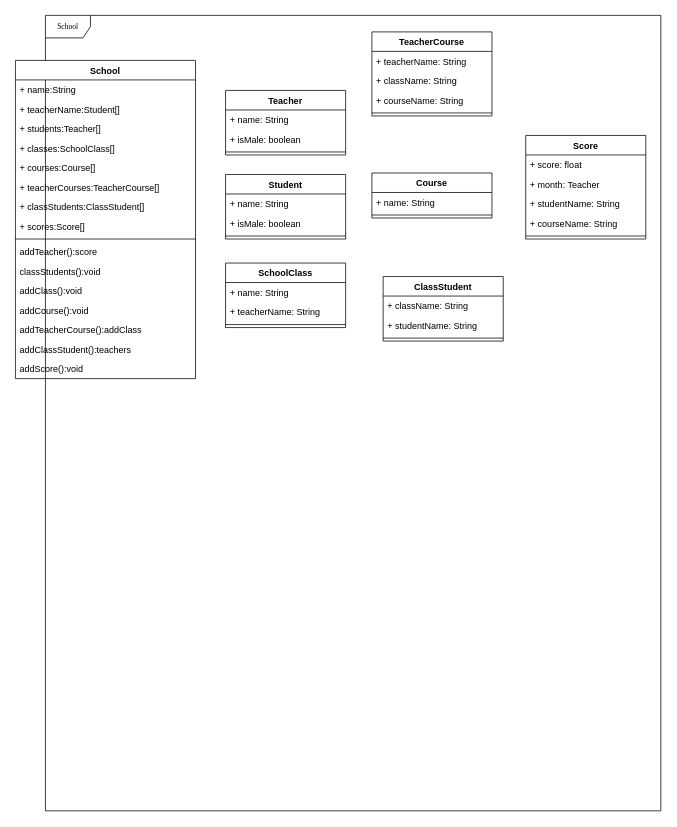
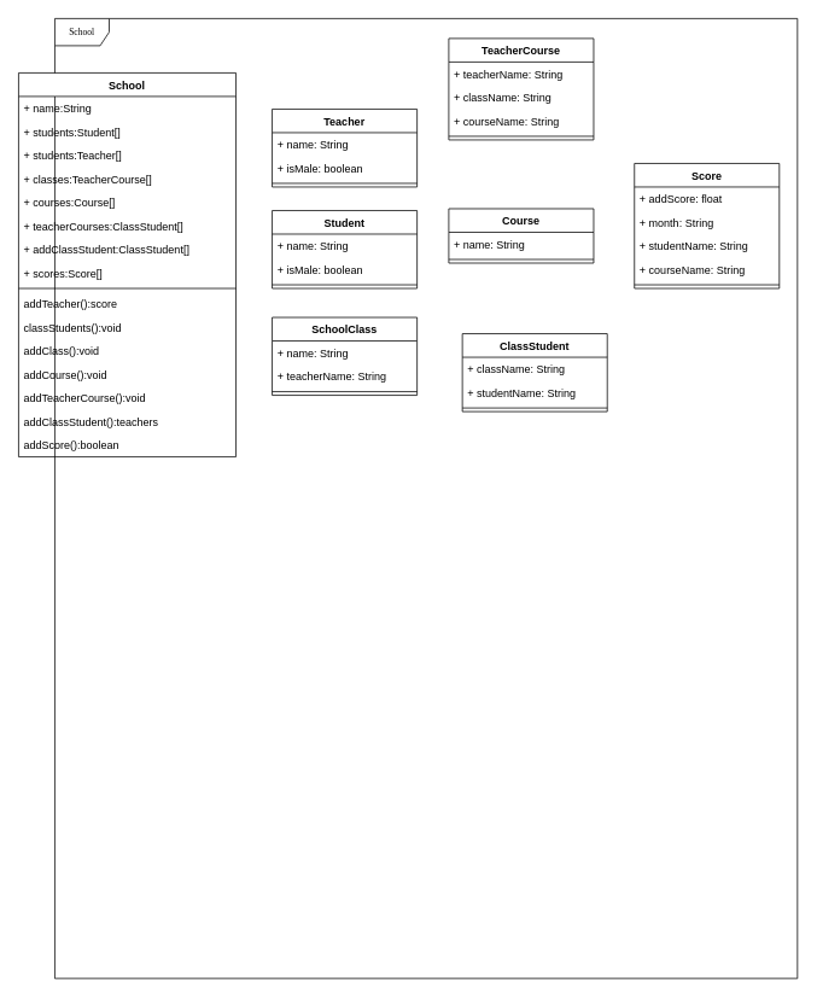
  <mxCell id="0" />
  <mxCell id="1" parent="0" />
  <mxCell id="2" value="School" style="shape=umlFrame;whiteSpace=wrap;html=1;rounded=0;shadow=0;comic=0;labelBackgroundColor=none;strokeWidth=1;fontFamily=Verdana;fontSize=10;align=center;" parent="1" vertex="1"><mxGeometry x="60" y="20" width="820" height="1060" as="geometry" /></mxCell>
  <mxCell id="3" value="School" style="swimlane;fontStyle=1;align=center;verticalAlign=top;childLayout=stackLayout;horizontal=1;startSize=26;horizontalStack=0;resizeParent=1;resizeParentMax=0;resizeLast=0;collapsible=1;marginBottom=0;" parent="1" vertex="1"><mxGeometry x="20" y="80" width="240" height="424" as="geometry" /></mxCell>
  <mxCell id="4" value="+ name:String" style="text;strokeColor=none;fillColor=none;align=left;verticalAlign=top;spacingLeft=4;spacingRight=4;overflow=hidden;rotatable=0;points=[[0,0.5],[1,0.5]];portConstraint=eastwest;" parent="3" vertex="1"><mxGeometry y="26" width="240" height="26" as="geometry" /></mxCell>
- <mxCell id="5" value="+ teacherName:Student[]" style="text;strokeColor=none;fillColor=none;align=left;verticalAlign=top;spacingLeft=4;spacingRight=4;overflow=hidden;rotatable=0;points=[[0,0.5],[1,0.5]];portConstraint=eastwest;" parent="3" vertex="1"><mxGeometry y="52" width="240" height="26" as="geometry" /></mxCell>
+ <mxCell id="5" value="+ students:Student[]" style="text;strokeColor=none;fillColor=none;align=left;verticalAlign=top;spacingLeft=4;spacingRight=4;overflow=hidden;rotatable=0;points=[[0,0.5],[1,0.5]];portConstraint=eastwest;" parent="3" vertex="1"><mxGeometry y="52" width="240" height="26" as="geometry" /></mxCell>
  <mxCell id="6" value="+ students:Teacher[]" style="text;strokeColor=none;fillColor=none;align=left;verticalAlign=top;spacingLeft=4;spacingRight=4;overflow=hidden;rotatable=0;points=[[0,0.5],[1,0.5]];portConstraint=eastwest;" parent="3" vertex="1"><mxGeometry y="78" width="240" height="26" as="geometry" /></mxCell>
- <mxCell id="7" value="+ classes:SchoolClass[]" style="text;strokeColor=none;fillColor=none;align=left;verticalAlign=top;spacingLeft=4;spacingRight=4;overflow=hidden;rotatable=0;points=[[0,0.5],[1,0.5]];portConstraint=eastwest;" parent="3" vertex="1"><mxGeometry y="104" width="240" height="26" as="geometry" /></mxCell>
+ <mxCell id="7" value="+ classes:TeacherCourse[]" style="text;strokeColor=none;fillColor=none;align=left;verticalAlign=top;spacingLeft=4;spacingRight=4;overflow=hidden;rotatable=0;points=[[0,0.5],[1,0.5]];portConstraint=eastwest;" parent="3" vertex="1"><mxGeometry y="104" width="240" height="26" as="geometry" /></mxCell>
  <mxCell id="8" value="+ courses:Course[]" style="text;strokeColor=none;fillColor=none;align=left;verticalAlign=top;spacingLeft=4;spacingRight=4;overflow=hidden;rotatable=0;points=[[0,0.5],[1,0.5]];portConstraint=eastwest;" parent="3" vertex="1"><mxGeometry y="130" width="240" height="26" as="geometry" /></mxCell>
- <mxCell id="9" value="+ teacherCourses:TeacherCourse[]" style="text;strokeColor=none;fillColor=none;align=left;verticalAlign=top;spacingLeft=4;spacingRight=4;overflow=hidden;rotatable=0;points=[[0,0.5],[1,0.5]];portConstraint=eastwest;" parent="3" vertex="1"><mxGeometry y="156" width="240" height="26" as="geometry" /></mxCell>
- <mxCell id="10" value="+ classStudents:ClassStudent[]" style="text;strokeColor=none;fillColor=none;align=left;verticalAlign=top;spacingLeft=4;spacingRight=4;overflow=hidden;rotatable=0;points=[[0,0.5],[1,0.5]];portConstraint=eastwest;" parent="3" vertex="1"><mxGeometry y="182" width="240" height="26" as="geometry" /></mxCell>
+ <mxCell id="9" value="+ teacherCourses:ClassStudent[]" style="text;strokeColor=none;fillColor=none;align=left;verticalAlign=top;spacingLeft=4;spacingRight=4;overflow=hidden;rotatable=0;points=[[0,0.5],[1,0.5]];portConstraint=eastwest;" parent="3" vertex="1"><mxGeometry y="156" width="240" height="26" as="geometry" /></mxCell>
+ <mxCell id="10" value="+ addClassStudent:ClassStudent[]" style="text;strokeColor=none;fillColor=none;align=left;verticalAlign=top;spacingLeft=4;spacingRight=4;overflow=hidden;rotatable=0;points=[[0,0.5],[1,0.5]];portConstraint=eastwest;" parent="3" vertex="1"><mxGeometry y="182" width="240" height="26" as="geometry" /></mxCell>
  <mxCell id="11" value="+ scores:Score[]" style="text;strokeColor=none;fillColor=none;align=left;verticalAlign=top;spacingLeft=4;spacingRight=4;overflow=hidden;rotatable=0;points=[[0,0.5],[1,0.5]];portConstraint=eastwest;" parent="3" vertex="1"><mxGeometry y="208" width="240" height="26" as="geometry" /></mxCell>
  <mxCell id="12" value="" style="line;strokeWidth=1;fillColor=none;align=left;verticalAlign=middle;spacingTop=-1;spacingLeft=3;spacingRight=3;rotatable=0;labelPosition=right;points=[];portConstraint=eastwest;" parent="3" vertex="1"><mxGeometry y="234" width="240" height="8" as="geometry" /></mxCell>
  <mxCell id="13" value="addTeacher():score&#10;" style="text;strokeColor=none;fillColor=none;align=left;verticalAlign=top;spacingLeft=4;spacingRight=4;overflow=hidden;rotatable=0;points=[[0,0.5],[1,0.5]];portConstraint=eastwest;" parent="3" vertex="1"><mxGeometry y="242" width="240" height="26" as="geometry" /></mxCell>
  <mxCell id="14" value="classStudents():void&#10;" style="text;strokeColor=none;fillColor=none;align=left;verticalAlign=top;spacingLeft=4;spacingRight=4;overflow=hidden;rotatable=0;points=[[0,0.5],[1,0.5]];portConstraint=eastwest;" parent="3" vertex="1"><mxGeometry y="268" width="240" height="26" as="geometry" /></mxCell>
  <mxCell id="15" value="addClass():void&#10;" style="text;strokeColor=none;fillColor=none;align=left;verticalAlign=top;spacingLeft=4;spacingRight=4;overflow=hidden;rotatable=0;points=[[0,0.5],[1,0.5]];portConstraint=eastwest;" parent="3" vertex="1"><mxGeometry y="294" width="240" height="26" as="geometry" /></mxCell>
  <mxCell id="16" value="addCourse():void&#10;" style="text;strokeColor=none;fillColor=none;align=left;verticalAlign=top;spacingLeft=4;spacingRight=4;overflow=hidden;rotatable=0;points=[[0,0.5],[1,0.5]];portConstraint=eastwest;" parent="3" vertex="1"><mxGeometry y="320" width="240" height="26" as="geometry" /></mxCell>
- <mxCell id="17" value="addTeacherCourse():addClass&#10;" style="text;strokeColor=none;fillColor=none;align=left;verticalAlign=top;spacingLeft=4;spacingRight=4;overflow=hidden;rotatable=0;points=[[0,0.5],[1,0.5]];portConstraint=eastwest;" parent="3" vertex="1"><mxGeometry y="346" width="240" height="26" as="geometry" /></mxCell>
+ <mxCell id="17" value="addTeacherCourse():void&#10;" style="text;strokeColor=none;fillColor=none;align=left;verticalAlign=top;spacingLeft=4;spacingRight=4;overflow=hidden;rotatable=0;points=[[0,0.5],[1,0.5]];portConstraint=eastwest;" parent="3" vertex="1"><mxGeometry y="346" width="240" height="26" as="geometry" /></mxCell>
  <mxCell id="18" value="addClassStudent():teachers&#10;" style="text;strokeColor=none;fillColor=none;align=left;verticalAlign=top;spacingLeft=4;spacingRight=4;overflow=hidden;rotatable=0;points=[[0,0.5],[1,0.5]];portConstraint=eastwest;" parent="3" vertex="1"><mxGeometry y="372" width="240" height="26" as="geometry" /></mxCell>
- <mxCell id="19" value="addScore():void&#10;" style="text;strokeColor=none;fillColor=none;align=left;verticalAlign=top;spacingLeft=4;spacingRight=4;overflow=hidden;rotatable=0;points=[[0,0.5],[1,0.5]];portConstraint=eastwest;" parent="3" vertex="1"><mxGeometry y="398" width="240" height="26" as="geometry" /></mxCell>
+ <mxCell id="19" value="addScore():boolean&#10;" style="text;strokeColor=none;fillColor=none;align=left;verticalAlign=top;spacingLeft=4;spacingRight=4;overflow=hidden;rotatable=0;points=[[0,0.5],[1,0.5]];portConstraint=eastwest;" parent="3" vertex="1"><mxGeometry y="398" width="240" height="26" as="geometry" /></mxCell>
  <mxCell id="20" value="Teacher" style="swimlane;fontStyle=1;align=center;verticalAlign=top;childLayout=stackLayout;horizontal=1;startSize=26;horizontalStack=0;resizeParent=1;resizeParentMax=0;resizeLast=0;collapsible=1;marginBottom=0;" parent="1" vertex="1"><mxGeometry x="300" y="120" width="160" height="86" as="geometry" /></mxCell>
  <mxCell id="21" value="+ name: String" style="text;strokeColor=none;fillColor=none;align=left;verticalAlign=top;spacingLeft=4;spacingRight=4;overflow=hidden;rotatable=0;points=[[0,0.5],[1,0.5]];portConstraint=eastwest;" parent="20" vertex="1"><mxGeometry y="26" width="160" height="26" as="geometry" /></mxCell>
  <mxCell id="22" value="+ isMale: boolean" style="text;strokeColor=none;fillColor=none;align=left;verticalAlign=top;spacingLeft=4;spacingRight=4;overflow=hidden;rotatable=0;points=[[0,0.5],[1,0.5]];portConstraint=eastwest;" parent="20" vertex="1"><mxGeometry y="52" width="160" height="26" as="geometry" /></mxCell>
  <mxCell id="23" value="" style="line;strokeWidth=1;fillColor=none;align=left;verticalAlign=middle;spacingTop=-1;spacingLeft=3;spacingRight=3;rotatable=0;labelPosition=right;points=[];portConstraint=eastwest;" parent="20" vertex="1"><mxGeometry y="78" width="160" height="8" as="geometry" /></mxCell>
  <mxCell id="24" value="Student" style="swimlane;fontStyle=1;align=center;verticalAlign=top;childLayout=stackLayout;horizontal=1;startSize=26;horizontalStack=0;resizeParent=1;resizeParentMax=0;resizeLast=0;collapsible=1;marginBottom=0;" parent="1" vertex="1"><mxGeometry x="300" y="232" width="160" height="86" as="geometry" /></mxCell>
  <mxCell id="25" value="+ name: String&#10;" style="text;strokeColor=none;fillColor=none;align=left;verticalAlign=top;spacingLeft=4;spacingRight=4;overflow=hidden;rotatable=0;points=[[0,0.5],[1,0.5]];portConstraint=eastwest;" parent="24" vertex="1"><mxGeometry y="26" width="160" height="26" as="geometry" /></mxCell>
  <mxCell id="26" value="+ isMale: boolean&#10;" style="text;strokeColor=none;fillColor=none;align=left;verticalAlign=top;spacingLeft=4;spacingRight=4;overflow=hidden;rotatable=0;points=[[0,0.5],[1,0.5]];portConstraint=eastwest;" parent="24" vertex="1"><mxGeometry y="52" width="160" height="26" as="geometry" /></mxCell>
  <mxCell id="27" value="" style="line;strokeWidth=1;fillColor=none;align=left;verticalAlign=middle;spacingTop=-1;spacingLeft=3;spacingRight=3;rotatable=0;labelPosition=right;points=[];portConstraint=eastwest;" parent="24" vertex="1"><mxGeometry y="78" width="160" height="8" as="geometry" /></mxCell>
  <mxCell id="28" value="Course" style="swimlane;fontStyle=1;align=center;verticalAlign=top;childLayout=stackLayout;horizontal=1;startSize=26;horizontalStack=0;resizeParent=1;resizeParentMax=0;resizeLast=0;collapsible=1;marginBottom=0;" parent="1" vertex="1"><mxGeometry x="495" y="230" width="160" height="60" as="geometry" /></mxCell>
  <mxCell id="29" value="+ name: String" style="text;strokeColor=none;fillColor=none;align=left;verticalAlign=top;spacingLeft=4;spacingRight=4;overflow=hidden;rotatable=0;points=[[0,0.5],[1,0.5]];portConstraint=eastwest;" parent="28" vertex="1"><mxGeometry y="26" width="160" height="26" as="geometry" /></mxCell>
  <mxCell id="30" value="" style="line;strokeWidth=1;fillColor=none;align=left;verticalAlign=middle;spacingTop=-1;spacingLeft=3;spacingRight=3;rotatable=0;labelPosition=right;points=[];portConstraint=eastwest;" parent="28" vertex="1"><mxGeometry y="52" width="160" height="8" as="geometry" /></mxCell>
  <mxCell id="31" value="Score" style="swimlane;fontStyle=1;align=center;verticalAlign=top;childLayout=stackLayout;horizontal=1;startSize=26;horizontalStack=0;resizeParent=1;resizeParentMax=0;resizeLast=0;collapsible=1;marginBottom=0;" parent="1" vertex="1"><mxGeometry x="700" y="180" width="160" height="138" as="geometry" /></mxCell>
- <mxCell id="32" value="+ score: float&#10;" style="text;strokeColor=none;fillColor=none;align=left;verticalAlign=top;spacingLeft=4;spacingRight=4;overflow=hidden;rotatable=0;points=[[0,0.5],[1,0.5]];portConstraint=eastwest;" parent="31" vertex="1"><mxGeometry y="26" width="160" height="26" as="geometry" /></mxCell>
- <mxCell id="33" value="+ month: Teacher&#10;" style="text;strokeColor=none;fillColor=none;align=left;verticalAlign=top;spacingLeft=4;spacingRight=4;overflow=hidden;rotatable=0;points=[[0,0.5],[1,0.5]];portConstraint=eastwest;" parent="31" vertex="1"><mxGeometry y="52" width="160" height="26" as="geometry" /></mxCell>
+ <mxCell id="32" value="+ addScore: float&#10;" style="text;strokeColor=none;fillColor=none;align=left;verticalAlign=top;spacingLeft=4;spacingRight=4;overflow=hidden;rotatable=0;points=[[0,0.5],[1,0.5]];portConstraint=eastwest;" parent="31" vertex="1"><mxGeometry y="26" width="160" height="26" as="geometry" /></mxCell>
+ <mxCell id="33" value="+ month: String&#10;" style="text;strokeColor=none;fillColor=none;align=left;verticalAlign=top;spacingLeft=4;spacingRight=4;overflow=hidden;rotatable=0;points=[[0,0.5],[1,0.5]];portConstraint=eastwest;" parent="31" vertex="1"><mxGeometry y="52" width="160" height="26" as="geometry" /></mxCell>
  <mxCell id="34" value="+ studentName: String&#10;" style="text;strokeColor=none;fillColor=none;align=left;verticalAlign=top;spacingLeft=4;spacingRight=4;overflow=hidden;rotatable=0;points=[[0,0.5],[1,0.5]];portConstraint=eastwest;" parent="31" vertex="1"><mxGeometry y="78" width="160" height="26" as="geometry" /></mxCell>
  <mxCell id="35" value="+ courseName: String&#10;" style="text;strokeColor=none;fillColor=none;align=left;verticalAlign=top;spacingLeft=4;spacingRight=4;overflow=hidden;rotatable=0;points=[[0,0.5],[1,0.5]];portConstraint=eastwest;" parent="31" vertex="1"><mxGeometry y="104" width="160" height="26" as="geometry" /></mxCell>
  <mxCell id="36" value="" style="line;strokeWidth=1;fillColor=none;align=left;verticalAlign=middle;spacingTop=-1;spacingLeft=3;spacingRight=3;rotatable=0;labelPosition=right;points=[];portConstraint=eastwest;" parent="31" vertex="1"><mxGeometry y="130" width="160" height="8" as="geometry" /></mxCell>
  <mxCell id="37" value="SchoolClass" style="swimlane;fontStyle=1;align=center;verticalAlign=top;childLayout=stackLayout;horizontal=1;startSize=26;horizontalStack=0;resizeParent=1;resizeParentMax=0;resizeLast=0;collapsible=1;marginBottom=0;" parent="1" vertex="1"><mxGeometry x="300" y="350" width="160" height="86" as="geometry" /></mxCell>
  <mxCell id="38" value="+ name: String" style="text;strokeColor=none;fillColor=none;align=left;verticalAlign=top;spacingLeft=4;spacingRight=4;overflow=hidden;rotatable=0;points=[[0,0.5],[1,0.5]];portConstraint=eastwest;" parent="37" vertex="1"><mxGeometry y="26" width="160" height="26" as="geometry" /></mxCell>
  <mxCell id="39" value="+ teacherName: String&#10;&#10;" style="text;strokeColor=none;fillColor=none;align=left;verticalAlign=top;spacingLeft=4;spacingRight=4;overflow=hidden;rotatable=0;points=[[0,0.5],[1,0.5]];portConstraint=eastwest;" parent="37" vertex="1"><mxGeometry y="52" width="160" height="26" as="geometry" /></mxCell>
  <mxCell id="40" value="" style="line;strokeWidth=1;fillColor=none;align=left;verticalAlign=middle;spacingTop=-1;spacingLeft=3;spacingRight=3;rotatable=0;labelPosition=right;points=[];portConstraint=eastwest;" parent="37" vertex="1"><mxGeometry y="78" width="160" height="8" as="geometry" /></mxCell>
  <mxCell id="41" value="TeacherCourse" style="swimlane;fontStyle=1;align=center;verticalAlign=top;childLayout=stackLayout;horizontal=1;startSize=26;horizontalStack=0;resizeParent=1;resizeParentMax=0;resizeLast=0;collapsible=1;marginBottom=0;" parent="1" vertex="1"><mxGeometry x="495" y="42" width="160" height="112" as="geometry" /></mxCell>
  <mxCell id="42" value="+ teacherName: String" style="text;strokeColor=none;fillColor=none;align=left;verticalAlign=top;spacingLeft=4;spacingRight=4;overflow=hidden;rotatable=0;points=[[0,0.5],[1,0.5]];portConstraint=eastwest;" parent="41" vertex="1"><mxGeometry y="26" width="160" height="26" as="geometry" /></mxCell>
  <mxCell id="43" value="+ className: String" style="text;strokeColor=none;fillColor=none;align=left;verticalAlign=top;spacingLeft=4;spacingRight=4;overflow=hidden;rotatable=0;points=[[0,0.5],[1,0.5]];portConstraint=eastwest;" parent="41" vertex="1"><mxGeometry y="52" width="160" height="26" as="geometry" /></mxCell>
  <mxCell id="44" value="+ courseName: String" style="text;strokeColor=none;fillColor=none;align=left;verticalAlign=top;spacingLeft=4;spacingRight=4;overflow=hidden;rotatable=0;points=[[0,0.5],[1,0.5]];portConstraint=eastwest;" parent="41" vertex="1"><mxGeometry y="78" width="160" height="26" as="geometry" /></mxCell>
  <mxCell id="45" value="" style="line;strokeWidth=1;fillColor=none;align=left;verticalAlign=middle;spacingTop=-1;spacingLeft=3;spacingRight=3;rotatable=0;labelPosition=right;points=[];portConstraint=eastwest;" parent="41" vertex="1"><mxGeometry y="104" width="160" height="8" as="geometry" /></mxCell>
  <mxCell id="46" value="ClassStudent" style="swimlane;fontStyle=1;align=center;verticalAlign=top;childLayout=stackLayout;horizontal=1;startSize=26;horizontalStack=0;resizeParent=1;resizeParentMax=0;resizeLast=0;collapsible=1;marginBottom=0;" parent="1" vertex="1"><mxGeometry x="510" y="368" width="160" height="86" as="geometry" /></mxCell>
  <mxCell id="47" value="+ className: String" style="text;strokeColor=none;fillColor=none;align=left;verticalAlign=top;spacingLeft=4;spacingRight=4;overflow=hidden;rotatable=0;points=[[0,0.5],[1,0.5]];portConstraint=eastwest;" parent="46" vertex="1"><mxGeometry y="26" width="160" height="26" as="geometry" /></mxCell>
  <mxCell id="48" value="+ studentName: String" style="text;strokeColor=none;fillColor=none;align=left;verticalAlign=top;spacingLeft=4;spacingRight=4;overflow=hidden;rotatable=0;points=[[0,0.5],[1,0.5]];portConstraint=eastwest;" parent="46" vertex="1"><mxGeometry y="52" width="160" height="26" as="geometry" /></mxCell>
  <mxCell id="49" value="" style="line;strokeWidth=1;fillColor=none;align=left;verticalAlign=middle;spacingTop=-1;spacingLeft=3;spacingRight=3;rotatable=0;labelPosition=right;points=[];portConstraint=eastwest;" parent="46" vertex="1"><mxGeometry y="78" width="160" height="8" as="geometry" /></mxCell>
